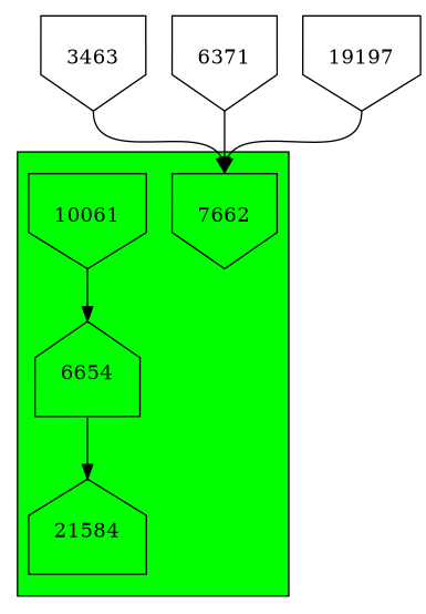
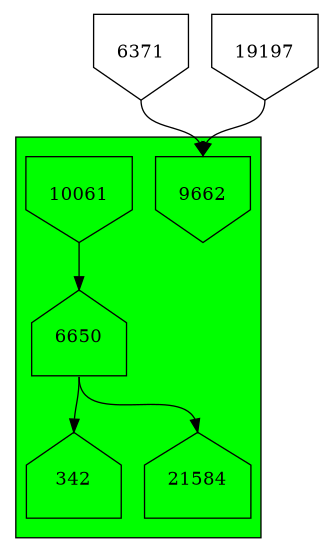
  digraph {
    node [shape=invhouse]
    edge [headport=n tailport=s]
-   7662 [height=1 width=1]
+   7662 [height=1 width=1 label=9662]
    10061 [height=1 width=1]
-   6650 [height=1 shape=house width=1 label=6654]
+   6650 [height=1 shape=house width=1]
+   342 [height=1 shape=house width=1]
    21584 [height=1 shape=house width=1]
-   3463 [height=1 width=1]
    6371 [height=1 width=1]
    19197 [height=1 width=1]
    subgraph cluster_1 {
      fillcolor=green
      style=filled
      7662
      10061
      6650
+     342
      21584
    }
    10061 -> 6650
+   6650 -> 342
    6650 -> 21584
-   3463 -> 7662
    6371 -> 7662
    19197 -> 7662
  }
